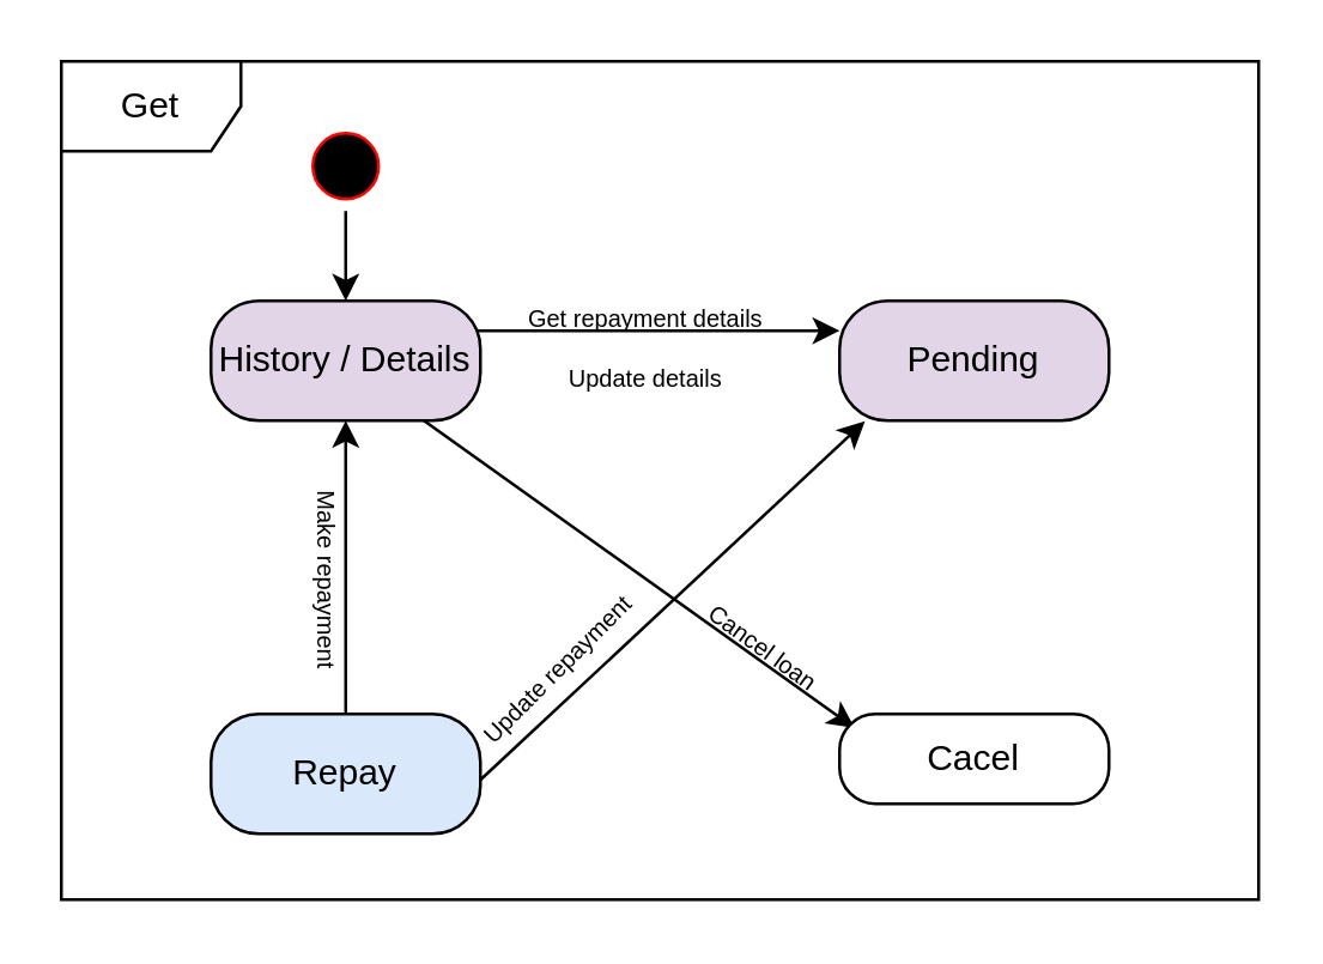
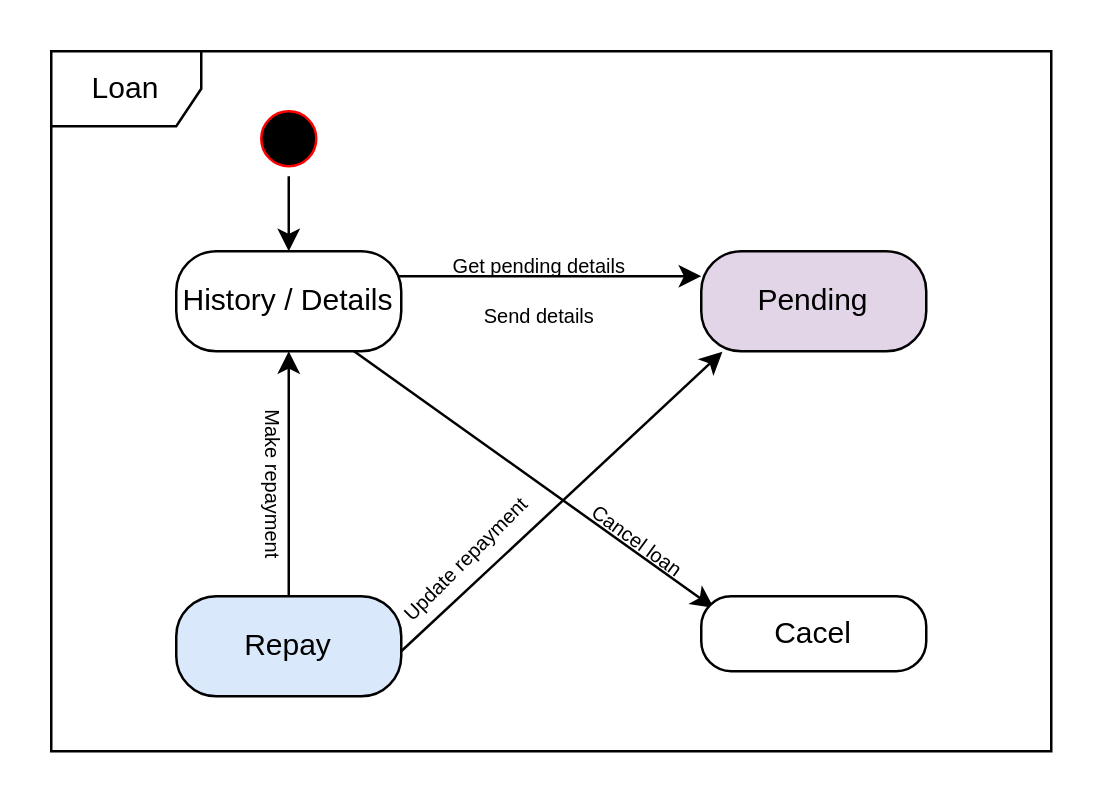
  <mxCell id="0" />
  <mxCell id="1" parent="0" />
- <mxCell id="2" value="Get" style="shape=umlFrame;whiteSpace=wrap;html=1;pointerEvents=0;" parent="1" vertex="1"><mxGeometry x="20" y="20" width="400" height="280" as="geometry" /></mxCell>
+ <mxCell id="2" value="Loan" style="shape=umlFrame;whiteSpace=wrap;html=1;pointerEvents=0;" parent="1" vertex="1"><mxGeometry x="20" y="20" width="400" height="280" as="geometry" /></mxCell>
  <mxCell id="3" value="" style="edgeStyle=orthogonalEdgeStyle;rounded=0;orthogonalLoop=1;jettySize=auto;html=1;" parent="1" source="4" edge="1"><mxGeometry relative="1" as="geometry"><mxPoint x="115" y="100" as="targetPoint" /></mxGeometry></mxCell>
  <mxCell id="4" value="" style="ellipse;html=1;shape=startState;fillColor=#000000;strokeColor=#ff0000;" parent="1" vertex="1"><mxGeometry x="100" y="40" width="30" height="30" as="geometry" /></mxCell>
  <mxCell id="5" value="" style="edgeStyle=orthogonalEdgeStyle;rounded=0;orthogonalLoop=1;jettySize=auto;html=1;" parent="1" edge="1"><mxGeometry relative="1" as="geometry"><Array as="points"><mxPoint x="210" y="110" /><mxPoint x="210" y="110" /></Array><mxPoint x="153.971" y="110" as="sourcePoint" /><mxPoint x="280.029" y="110" as="targetPoint" /></mxGeometry></mxCell>
  <mxCell id="6" value="" style="edgeStyle=orthogonalEdgeStyle;rounded=0;orthogonalLoop=1;jettySize=auto;html=1;" parent="1" edge="1"><mxGeometry relative="1" as="geometry"><mxPoint x="115" y="240" as="sourcePoint" /><mxPoint x="115" y="140" as="targetPoint" /></mxGeometry></mxCell>
- <mxCell id="7" value="&lt;span style=&quot;font-size: 8px;&quot;&gt;Get repayment details&lt;/span&gt;" style="text;html=1;align=center;verticalAlign=middle;resizable=0;points=[];autosize=1;strokeColor=none;fillColor=none;" parent="1" vertex="1"><mxGeometry x="170" y="90" width="90" height="30" as="geometry" /></mxCell>
+ <mxCell id="7" value="&lt;span style=&quot;font-size: 8px;&quot;&gt;Get pending details&lt;/span&gt;" style="text;html=1;align=center;verticalAlign=middle;resizable=0;points=[];autosize=1;strokeColor=none;fillColor=none;" parent="1" vertex="1"><mxGeometry x="170" y="90" width="90" height="30" as="geometry" /></mxCell>
  <mxCell id="8" value="&lt;font style=&quot;font-size: 8px;&quot;&gt;Make repayment&lt;/font&gt;" style="text;html=1;align=center;verticalAlign=middle;resizable=0;points=[];autosize=1;strokeColor=none;fillColor=none;rotation=90;" parent="1" vertex="1"><mxGeometry x="70" y="178" width="80" height="30" as="geometry" /></mxCell>
- <mxCell id="9" value="&lt;span style=&quot;font-size: 8px;&quot;&gt;Update details&lt;/span&gt;" style="text;html=1;align=center;verticalAlign=middle;resizable=0;points=[];autosize=1;strokeColor=none;fillColor=none;" parent="1" vertex="1"><mxGeometry x="180" y="110" width="70" height="30" as="geometry" /></mxCell>
+ <mxCell id="9" value="&lt;span style=&quot;font-size: 8px;&quot;&gt;Send details&lt;/span&gt;" style="text;html=1;align=center;verticalAlign=middle;resizable=0;points=[];autosize=1;strokeColor=none;fillColor=none;" parent="1" vertex="1"><mxGeometry x="180" y="110" width="70" height="30" as="geometry" /></mxCell>
  <mxCell id="10" value="" style="endArrow=classic;html=1;rounded=0;exitX=1;exitY=0.5;exitDx=0;exitDy=0;entryX=0.094;entryY=1.006;entryDx=0;entryDy=0;entryPerimeter=0;" parent="1" target="17" edge="1"><mxGeometry width="50" height="50" relative="1" as="geometry"><mxPoint x="160" y="260" as="sourcePoint" /><mxPoint x="293.62" y="135.6" as="targetPoint" /></mxGeometry></mxCell>
  <mxCell id="11" value="" style="endArrow=classic;html=1;rounded=0;exitX=0.742;exitY=0.922;exitDx=0;exitDy=0;entryX=0.056;entryY=0.156;entryDx=0;entryDy=0;exitPerimeter=0;entryPerimeter=0;" parent="1" target="16" edge="1"><mxGeometry width="50" height="50" relative="1" as="geometry"><mxPoint x="136.78" y="136.88" as="sourcePoint" /><mxPoint x="287.18" y="245.858" as="targetPoint" /></mxGeometry></mxCell>
  <mxCell id="12" value="&lt;span style=&quot;font-size: 8px;&quot;&gt;Cancel loan&lt;/span&gt;" style="text;html=1;align=center;verticalAlign=middle;resizable=0;points=[];autosize=1;strokeColor=none;fillColor=none;rotation=36;" parent="1" vertex="1"><mxGeometry x="220" y="200" width="70" height="30" as="geometry" /></mxCell>
  <mxCell id="13" value="&lt;span style=&quot;font-size: 8px;&quot;&gt;Update repayment&lt;/span&gt;" style="text;html=1;align=center;verticalAlign=middle;resizable=0;points=[];autosize=1;strokeColor=none;fillColor=none;rotation=-45;" parent="1" vertex="1"><mxGeometry x="140" y="208" width="90" height="30" as="geometry" /></mxCell>
- <mxCell id="14" value="History / Details" style="rounded=1;whiteSpace=wrap;html=1;arcSize=40;fillColor=#e1d5e7;" parent="1" vertex="1"><mxGeometry x="70" y="100" width="90" height="40" as="geometry" /></mxCell>
+ <mxCell id="14" value="History / Details" style="rounded=1;whiteSpace=wrap;html=1;arcSize=40;" parent="1" vertex="1"><mxGeometry x="70" y="100" width="90" height="40" as="geometry" /></mxCell>
  <mxCell id="15" value="Repay" style="rounded=1;whiteSpace=wrap;html=1;arcSize=40;fillColor=#dae8fc;" parent="1" vertex="1"><mxGeometry x="70" y="238" width="90" height="40" as="geometry" /></mxCell>
  <mxCell id="16" value="Cacel" style="rounded=1;whiteSpace=wrap;html=1;arcSize=40;" parent="1" vertex="1"><mxGeometry x="280" y="238" width="90" height="30" as="geometry" /></mxCell>
  <mxCell id="17" value="Pending" style="rounded=1;whiteSpace=wrap;html=1;arcSize=40;fillColor=#e1d5e7;" parent="1" vertex="1"><mxGeometry x="280" y="100" width="90" height="40" as="geometry" /></mxCell>
